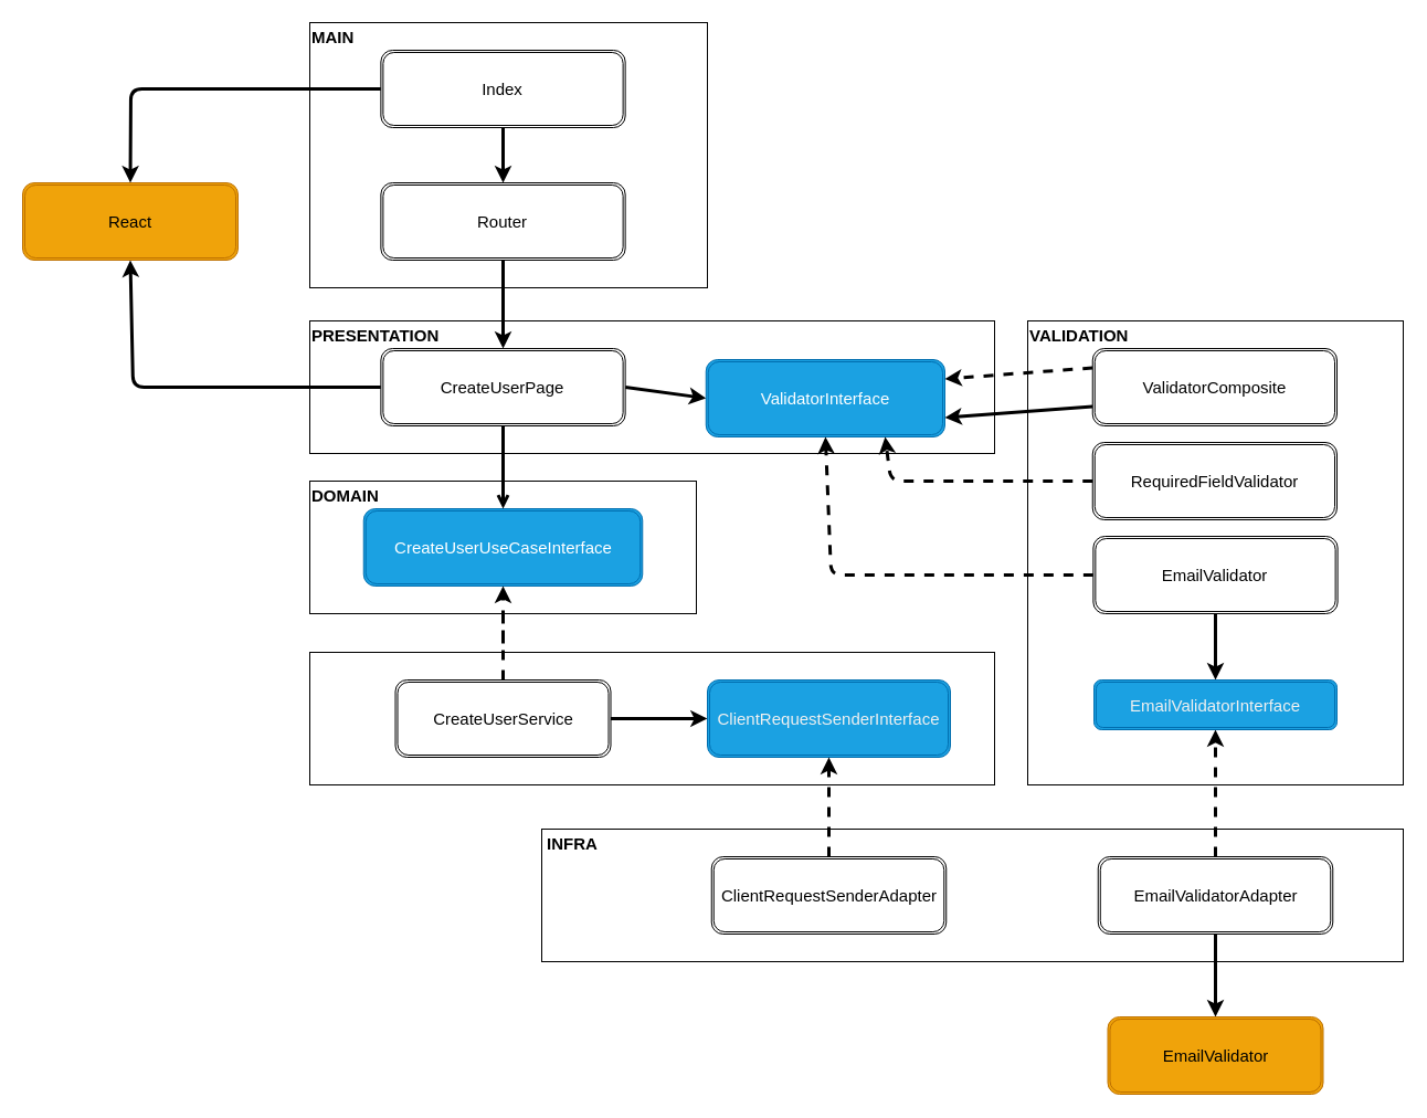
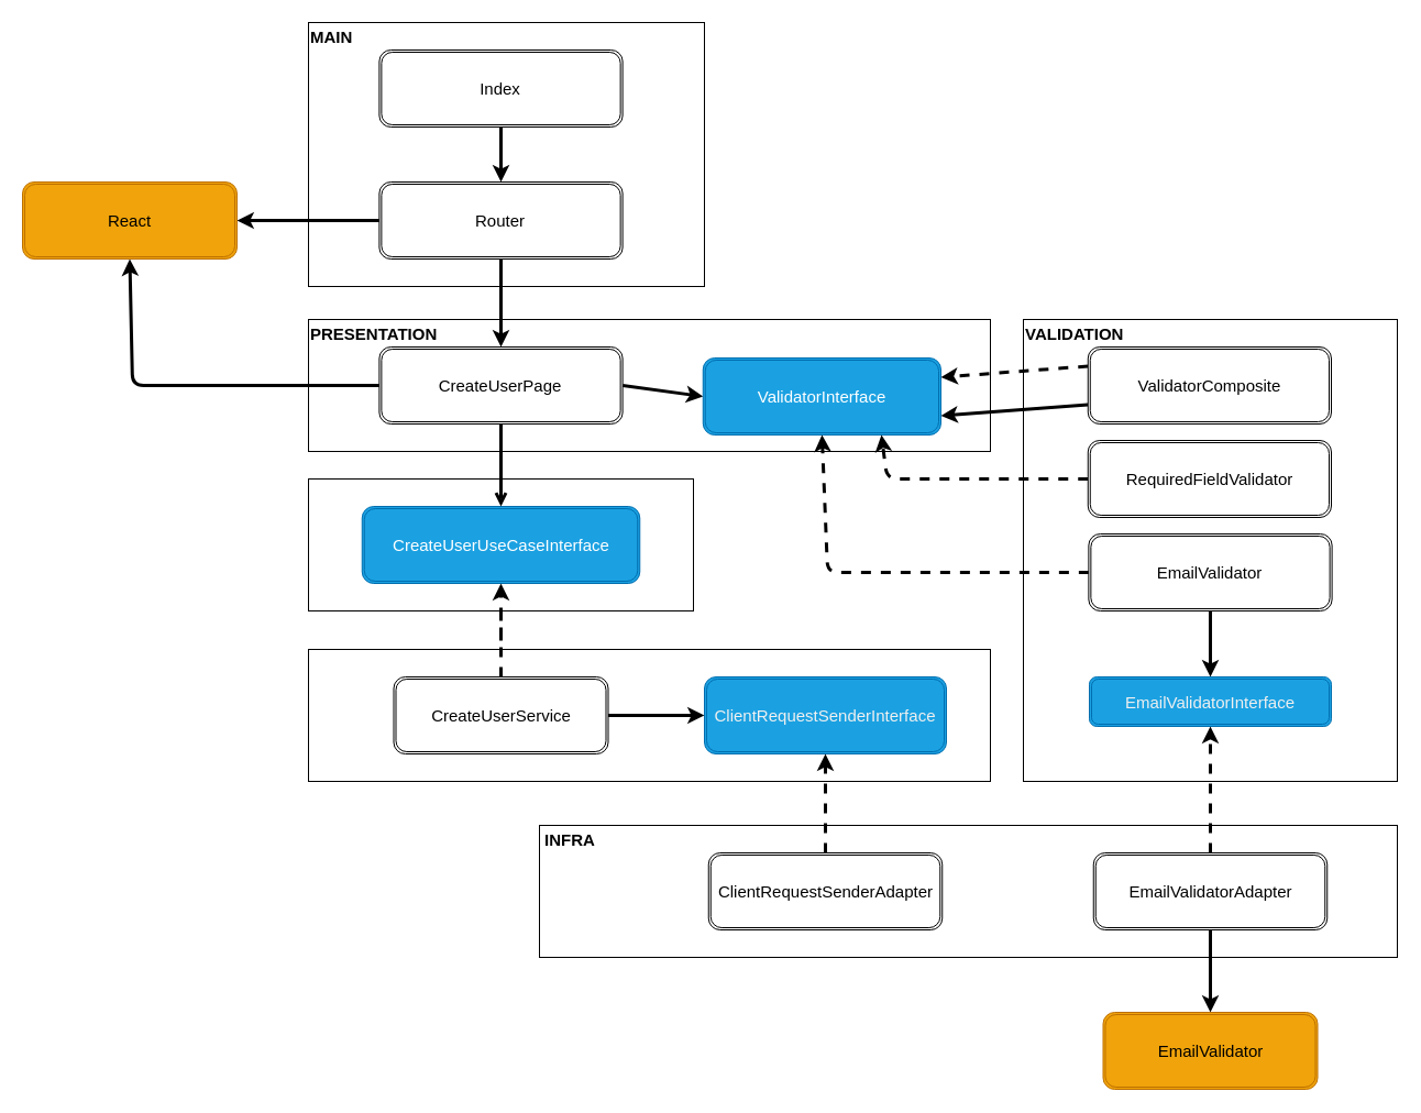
  <mxCell id="0" />
  <mxCell id="1" parent="0" />
  <mxCell id="2" value="" style="edgeStyle=none;html=1;dashed=1;strokeWidth=3;fontSize=15;" edge="1" parent="1" source="3" target="9"><mxGeometry relative="1" as="geometry" /></mxCell>
  <mxCell id="3" value="" style="rounded=0;whiteSpace=wrap;html=1;" vertex="1" parent="1"><mxGeometry x="280" y="435" width="350" height="120" as="geometry" /></mxCell>
- <mxCell id="4" value="DOMAIN" style="text;strokeColor=none;fillColor=none;html=1;fontSize=15;fontStyle=1;verticalAlign=middle;align=left;" vertex="1" parent="1"><mxGeometry x="280" y="435" width="60" height="25" as="geometry" /></mxCell>
  <mxCell id="5" value="CreateUserUseCaseInterface" style="shape=ext;double=1;rounded=1;whiteSpace=wrap;html=1;fontSize=15;fillColor=#1ba1e2;fontColor=#ffffff;strokeColor=#006EAF;" vertex="1" parent="1"><mxGeometry x="328.75" y="460" width="252.5" height="70" as="geometry" /></mxCell>
  <mxCell id="6" value="" style="rounded=0;whiteSpace=wrap;html=1;" vertex="1" parent="1"><mxGeometry x="280" y="590" width="620" height="120" as="geometry" /></mxCell>
  <mxCell id="7" style="edgeStyle=none;html=1;exitX=0.5;exitY=0;exitDx=0;exitDy=0;entryX=0.5;entryY=1;entryDx=0;entryDy=0;fontSize=15;strokeWidth=3;dashed=1;" edge="1" parent="1" source="9" target="5"><mxGeometry relative="1" as="geometry" /></mxCell>
  <mxCell id="8" style="edgeStyle=none;html=1;exitX=1;exitY=0.5;exitDx=0;exitDy=0;entryX=0;entryY=0.5;entryDx=0;entryDy=0;strokeWidth=3;fontSize=15;" edge="1" parent="1" source="9" target="10"><mxGeometry relative="1" as="geometry" /></mxCell>
  <mxCell id="9" value="CreateUserService" style="shape=ext;double=1;rounded=1;whiteSpace=wrap;html=1;fontSize=15;" vertex="1" parent="1"><mxGeometry x="357.5" y="615" width="195" height="70" as="geometry" /></mxCell>
  <mxCell id="10" value="&lt;span style=&quot;color: rgb(240, 240, 240);&quot;&gt;ClientRequestSenderInterface&lt;/span&gt;" style="shape=ext;double=1;rounded=1;whiteSpace=wrap;html=1;fontSize=15;fillColor=#1ba1e2;fontColor=#ffffff;strokeColor=#006EAF;" vertex="1" parent="1"><mxGeometry x="640" y="615" width="220" height="70" as="geometry" /></mxCell>
  <mxCell id="11" value="" style="rounded=0;whiteSpace=wrap;html=1;" vertex="1" parent="1"><mxGeometry x="490" y="750" width="780" height="120" as="geometry" /></mxCell>
  <mxCell id="12" value="INFRA" style="text;strokeColor=none;fillColor=none;html=1;fontSize=15;fontStyle=1;verticalAlign=middle;align=left;" vertex="1" parent="1"><mxGeometry x="492.5" y="750" width="60" height="25" as="geometry" /></mxCell>
  <mxCell id="13" style="edgeStyle=none;html=1;exitX=0.5;exitY=0;exitDx=0;exitDy=0;entryX=0.5;entryY=1;entryDx=0;entryDy=0;strokeWidth=3;fontSize=15;dashed=1;" edge="1" parent="1" source="14" target="10"><mxGeometry relative="1" as="geometry" /></mxCell>
  <mxCell id="14" value="ClientRequestSenderAdapter" style="shape=ext;double=1;rounded=1;whiteSpace=wrap;html=1;fontSize=15;" vertex="1" parent="1"><mxGeometry x="643.75" y="775" width="212.5" height="70" as="geometry" /></mxCell>
  <mxCell id="15" value="" style="rounded=0;whiteSpace=wrap;html=1;" vertex="1" parent="1"><mxGeometry x="280" y="290" width="620" height="120" as="geometry" /></mxCell>
  <mxCell id="16" value="PRESENTATION" style="text;strokeColor=none;fillColor=none;html=1;fontSize=15;fontStyle=1;verticalAlign=middle;align=left;" vertex="1" parent="1"><mxGeometry x="280" y="290" width="60" height="25" as="geometry" /></mxCell>
  <mxCell id="17" style="edgeStyle=none;html=1;exitX=1;exitY=0.5;exitDx=0;exitDy=0;entryX=0;entryY=0.5;entryDx=0;entryDy=0;strokeWidth=3;fontSize=15;" edge="1" parent="1" source="20" target="21"><mxGeometry relative="1" as="geometry" /></mxCell>
  <mxCell id="18" style="edgeStyle=none;html=1;exitX=0.5;exitY=1;exitDx=0;exitDy=0;entryX=0.5;entryY=0;entryDx=0;entryDy=0;strokeWidth=3;fontSize=15;endArrow=open;" edge="1" parent="1" source="20" target="5"><mxGeometry relative="1" as="geometry" /></mxCell>
  <mxCell id="19" style="edgeStyle=none;html=1;exitX=0;exitY=0.5;exitDx=0;exitDy=0;entryX=0.5;entryY=1;entryDx=0;entryDy=0;strokeWidth=3;fontSize=15;" edge="1" parent="1" source="20" target="45"><mxGeometry relative="1" as="geometry"><Array as="points"><mxPoint x="120" y="350" /></Array></mxGeometry></mxCell>
  <mxCell id="20" value="CreateUserPage" style="shape=ext;double=1;rounded=1;whiteSpace=wrap;html=1;fontSize=15;" vertex="1" parent="1"><mxGeometry x="344.38" y="315" width="221.25" height="70" as="geometry" /></mxCell>
  <mxCell id="21" value="ValidatorInterface" style="shape=ext;double=1;rounded=1;whiteSpace=wrap;html=1;fontSize=15;fillColor=#1ba1e2;fontColor=#ffffff;strokeColor=#006EAF;" vertex="1" parent="1"><mxGeometry x="638.75" y="325" width="216.25" height="70" as="geometry" /></mxCell>
  <mxCell id="22" value="" style="rounded=0;whiteSpace=wrap;html=1;" vertex="1" parent="1"><mxGeometry x="280" y="20" width="360" height="240" as="geometry" /></mxCell>
  <mxCell id="23" value="MAIN" style="text;strokeColor=none;fillColor=none;html=1;fontSize=15;fontStyle=1;verticalAlign=middle;align=left;" vertex="1" parent="1"><mxGeometry x="280" y="20" width="60" height="25" as="geometry" /></mxCell>
  <mxCell id="24" style="edgeStyle=none;html=1;exitX=0.5;exitY=1;exitDx=0;exitDy=0;entryX=0.5;entryY=0;entryDx=0;entryDy=0;strokeWidth=3;fontSize=15;" edge="1" parent="1" source="26" target="20"><mxGeometry relative="1" as="geometry" /></mxCell>
+ <mxCell id="25" style="edgeStyle=none;html=1;exitX=0;exitY=0.5;exitDx=0;exitDy=0;entryX=1;entryY=0.5;entryDx=0;entryDy=0;strokeWidth=3;fontSize=15;" edge="1" parent="1" source="26" target="45"><mxGeometry relative="1" as="geometry" /></mxCell>
  <mxCell id="26" value="Router" style="shape=ext;double=1;rounded=1;whiteSpace=wrap;html=1;fontSize=15;" vertex="1" parent="1"><mxGeometry x="344.38" y="165" width="221.25" height="70" as="geometry" /></mxCell>
  <mxCell id="27" value="" style="rounded=0;whiteSpace=wrap;html=1;" vertex="1" parent="1"><mxGeometry x="930" y="290" width="340" height="420" as="geometry" /></mxCell>
  <mxCell id="28" value="VALIDATION" style="text;strokeColor=none;fillColor=none;html=1;fontSize=15;fontStyle=1;verticalAlign=middle;align=left;" vertex="1" parent="1"><mxGeometry x="930" y="290" width="60" height="25" as="geometry" /></mxCell>
  <mxCell id="29" style="edgeStyle=none;html=1;exitX=0;exitY=0.25;exitDx=0;exitDy=0;strokeWidth=3;fontSize=15;dashed=1;entryX=1;entryY=0.25;entryDx=0;entryDy=0;" edge="1" parent="1" source="31" target="21"><mxGeometry relative="1" as="geometry" /></mxCell>
  <mxCell id="30" style="edgeStyle=none;html=1;exitX=0;exitY=0.75;exitDx=0;exitDy=0;entryX=1;entryY=0.75;entryDx=0;entryDy=0;strokeWidth=3;fontSize=15;" edge="1" parent="1" source="31" target="21"><mxGeometry relative="1" as="geometry" /></mxCell>
  <mxCell id="31" value="ValidatorComposite" style="shape=ext;double=1;rounded=1;whiteSpace=wrap;html=1;fontSize=15;" vertex="1" parent="1"><mxGeometry x="988.75" y="315" width="221.25" height="70" as="geometry" /></mxCell>
  <mxCell id="32" style="edgeStyle=none;html=1;exitX=0;exitY=0.5;exitDx=0;exitDy=0;entryX=0.75;entryY=1;entryDx=0;entryDy=0;dashed=1;strokeWidth=3;fontSize=15;" edge="1" parent="1" source="33" target="21"><mxGeometry relative="1" as="geometry"><Array as="points"><mxPoint x="806" y="435" /></Array></mxGeometry></mxCell>
  <mxCell id="33" value="RequiredFieldValidator" style="shape=ext;double=1;rounded=1;whiteSpace=wrap;html=1;fontSize=15;" vertex="1" parent="1"><mxGeometry x="988.75" y="400" width="221.25" height="70" as="geometry" /></mxCell>
  <mxCell id="34" style="edgeStyle=none;html=1;exitX=0.5;exitY=1;exitDx=0;exitDy=0;entryX=0.5;entryY=0;entryDx=0;entryDy=0;strokeWidth=3;fontSize=15;" edge="1" parent="1" source="36" target="41"><mxGeometry relative="1" as="geometry" /></mxCell>
  <mxCell id="35" style="edgeStyle=none;html=1;exitX=0;exitY=0.5;exitDx=0;exitDy=0;entryX=0.5;entryY=1;entryDx=0;entryDy=0;dashed=1;strokeWidth=3;fontSize=15;" edge="1" parent="1" source="36" target="21"><mxGeometry relative="1" as="geometry"><Array as="points"><mxPoint x="752" y="520" /></Array></mxGeometry></mxCell>
  <mxCell id="36" value="EmailValidator" style="shape=ext;double=1;rounded=1;whiteSpace=wrap;html=1;fontSize=15;" vertex="1" parent="1"><mxGeometry x="989.37" y="485" width="221.25" height="70" as="geometry" /></mxCell>
  <mxCell id="37" style="edgeStyle=none;html=1;exitX=0.5;exitY=1;exitDx=0;exitDy=0;entryX=0.5;entryY=0;entryDx=0;entryDy=0;strokeWidth=3;fontSize=15;" edge="1" parent="1" source="39" target="40"><mxGeometry relative="1" as="geometry" /></mxCell>
  <mxCell id="38" style="edgeStyle=none;html=1;exitX=0.5;exitY=0;exitDx=0;exitDy=0;entryX=0.5;entryY=1;entryDx=0;entryDy=0;strokeWidth=3;fontSize=15;dashed=1;" edge="1" parent="1" source="39" target="41"><mxGeometry relative="1" as="geometry" /></mxCell>
  <mxCell id="39" value="EmailValidatorAdapter" style="shape=ext;double=1;rounded=1;whiteSpace=wrap;html=1;fontSize=15;" vertex="1" parent="1"><mxGeometry x="993.75" y="775" width="212.5" height="70" as="geometry" /></mxCell>
  <mxCell id="40" value="EmailValidator" style="shape=ext;double=1;rounded=1;whiteSpace=wrap;html=1;fontSize=15;fillColor=#f0a30a;fontColor=#000000;strokeColor=#BD7000;" vertex="1" parent="1"><mxGeometry x="1002.5" y="920" width="195" height="70" as="geometry" /></mxCell>
  <mxCell id="41" value="&lt;span style=&quot;color: rgb(240, 240, 240);&quot;&gt;EmailValidatorInterface&lt;/span&gt;" style="shape=ext;double=1;rounded=1;whiteSpace=wrap;html=1;fontSize=15;fillColor=#1ba1e2;fontColor=#ffffff;strokeColor=#006EAF;" vertex="1" parent="1"><mxGeometry x="990" y="615" width="220" height="45" as="geometry" /></mxCell>
  <mxCell id="42" style="edgeStyle=none;html=1;exitX=0.5;exitY=1;exitDx=0;exitDy=0;entryX=0.5;entryY=0;entryDx=0;entryDy=0;strokeWidth=3;fontSize=15;" edge="1" parent="1" source="44" target="26"><mxGeometry relative="1" as="geometry" /></mxCell>
- <mxCell id="43" style="edgeStyle=none;html=1;exitX=0;exitY=0.5;exitDx=0;exitDy=0;entryX=0.5;entryY=0;entryDx=0;entryDy=0;strokeWidth=3;fontSize=15;" edge="1" parent="1" source="44" target="45"><mxGeometry relative="1" as="geometry"><Array as="points"><mxPoint x="118" y="80" /></Array></mxGeometry></mxCell>
  <mxCell id="44" value="Index" style="shape=ext;double=1;rounded=1;whiteSpace=wrap;html=1;fontSize=15;" vertex="1" parent="1"><mxGeometry x="344.38" y="45" width="221.25" height="70" as="geometry" /></mxCell>
  <mxCell id="45" value="React" style="shape=ext;double=1;rounded=1;whiteSpace=wrap;html=1;fontSize=15;fillColor=#f0a30a;fontColor=#000000;strokeColor=#BD7000;" vertex="1" parent="1"><mxGeometry x="20" y="165" width="195" height="70" as="geometry" /></mxCell>
